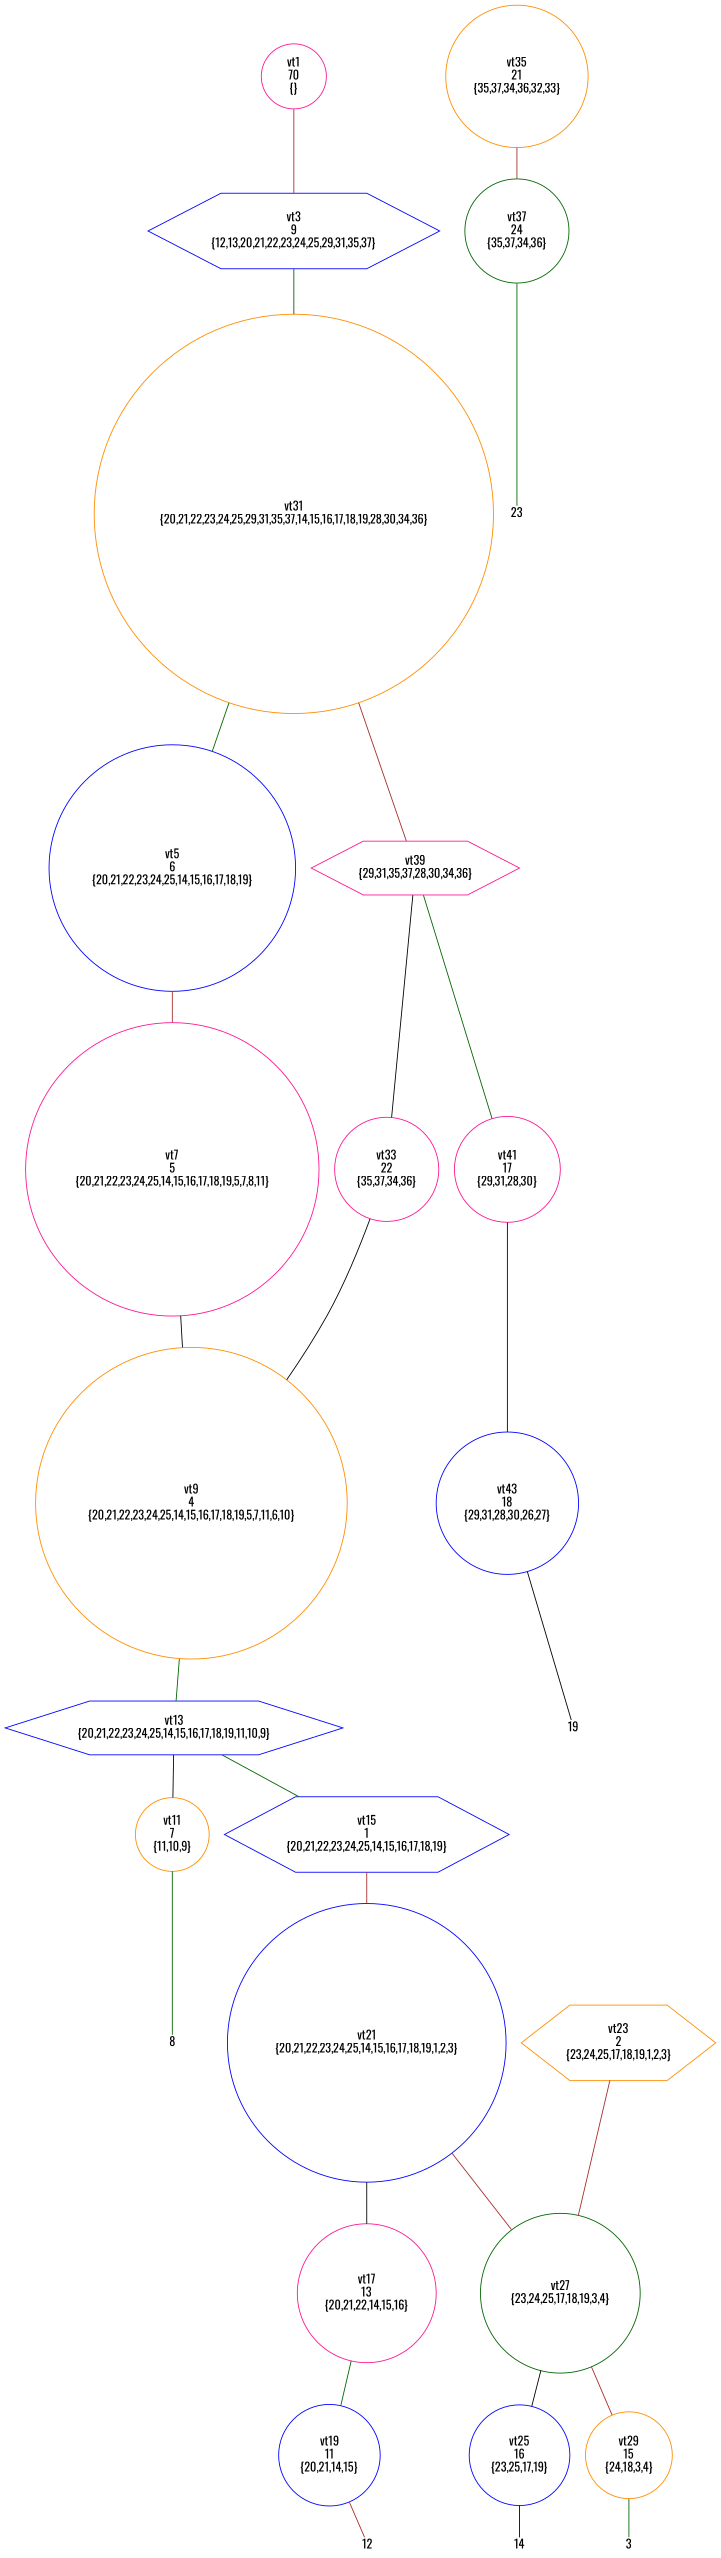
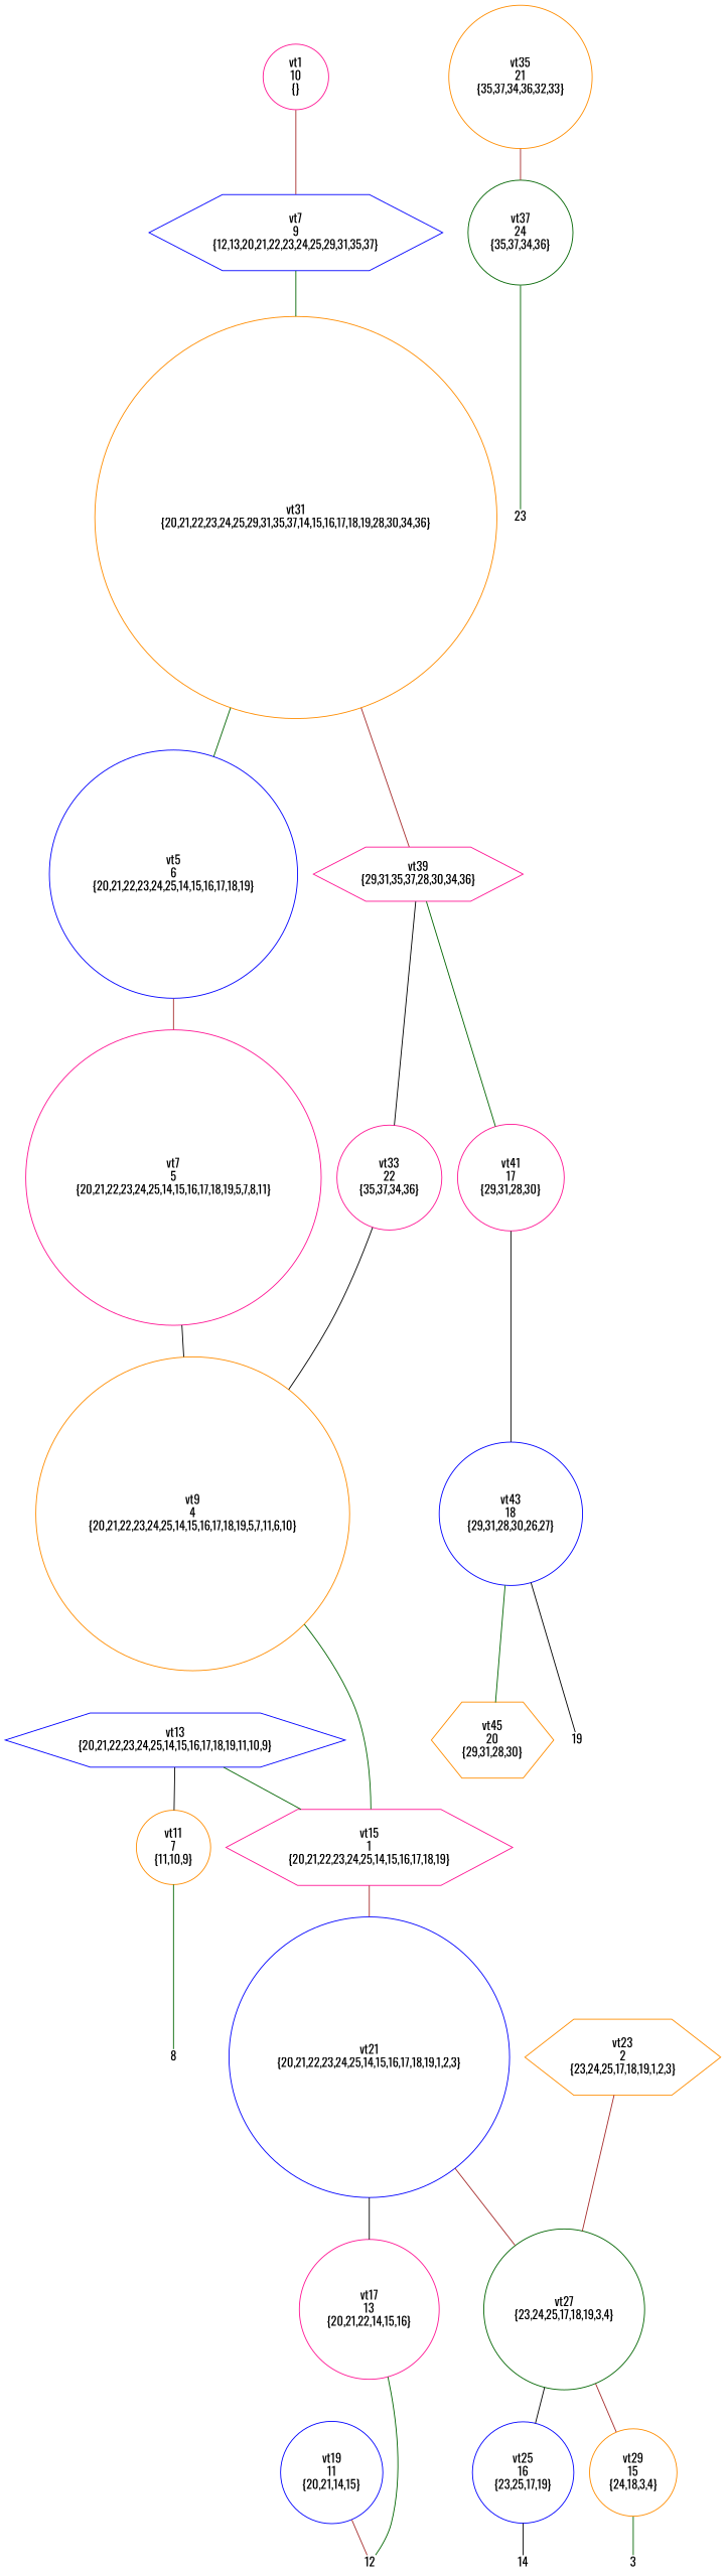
  digraph {
    fontname=Oswald
    node [color=darkorange fontname=Oswald shape=circle]
    edge [arrowhead=none color=darkgreen fontname=Oswald]
-   n1 [color=deeppink label="vt1\n70\n{}"]
-   n2 [color=blue label="vt3\n9\n{12,13,20,21,22,23,24,25,29,31,35,37}" shape=hexagon]
+   n1 [color=deeppink label="vt1\n10\n{}"]
+   n2 [color=blue label="vt7\n9\n{12,13,20,21,22,23,24,25,29,31,35,37}" shape=hexagon]
    n3 [label="vt31\n{20,21,22,23,24,25,29,31,35,37,14,15,16,17,18,19,28,30,34,36}"]
    n4 [color=blue label="vt5\n6\n{20,21,22,23,24,25,14,15,16,17,18,19}"]
    n5 [color=deeppink label="vt39\n{29,31,35,37,28,30,34,36}" shape=hexagon]
    n6 [color=deeppink label="vt7\n5\n{20,21,22,23,24,25,14,15,16,17,18,19,5,7,8,11}"]
    n7 [color=deeppink label="vt33\n22\n{35,37,34,36}"]
    n8 [color=deeppink label="vt41\n17\n{29,31,28,30}"]
    n9 [label="vt9\n4\n{20,21,22,23,24,25,14,15,16,17,18,19,5,7,11,6,10}"]
    n10 [color=blue label="vt13\n{20,21,22,23,24,25,14,15,16,17,18,19,11,10,9}" shape=hexagon]
    n11 [label="vt11\n7\n{11,10,9}"]
-   n12 [color=blue label="vt15\n1\n{20,21,22,23,24,25,14,15,16,17,18,19}" shape=hexagon]
+   n12 [color=deeppink label="vt15\n1\n{20,21,22,23,24,25,14,15,16,17,18,19}" shape=hexagon]
    n13 [fixedsize=true fontsize=14 height=.25 label=8 shape=plaintext width=.25]
    n14 [color=blue label="vt21\n{20,21,22,23,24,25,14,15,16,17,18,19,1,2,3}"]
    n15 [color=deeppink label="vt17\n13\n{20,21,22,14,15,16}"]
    n16 [color=darkgreen label="vt27\n{23,24,25,17,18,19,3,4}"]
    n17 [color=blue label="vt19\n11\n{20,21,14,15}"]
    n18 [label="vt23\n2\n{23,24,25,17,18,19,1,2,3}" shape=hexagon]
    n19 [fixedsize=true fontsize=14 height=.25 label=12 shape=plaintext width=.25]
    n20 [color=blue label="vt25\n16\n{23,25,17,19}"]
    n21 [label="vt29\n15\n{24,18,3,4}"]
    n22 [color=darkgreen fixedsize=true fontsize=14 height=.25 label=14 shape=plaintext width=.25]
    n23 [fixedsize=true fontsize=14 height=.25 label=3 shape=plaintext width=.25]
    n24 [color=blue label="vt43\n18\n{29,31,28,30,26,27}"]
    n25 [label="vt35\n21\n{35,37,34,36,32,33}"]
    n26 [color=darkgreen label="vt37\n24\n{35,37,34,36}"]
    n27 [fixedsize=true fontsize=14 height=.25 label=23 shape=plaintext width=.25]
+   n28 [label="vt45\n20\n{29,31,28,30}" shape=hexagon]
    n29 [color=deeppink fixedsize=true fontsize=14 height=.25 label=19 shape=plaintext width=.25]
    n1 -> n2 [color=brown]
    n2 -> n3
    n3 -> n4
    n3 -> n5 [color=brown]
    n4 -> n6 [color=brown]
    n5 -> n7 [color=black]
    n5 -> n8
    n6 -> n9 [color=black]
    n7 -> n9 [color=black]
    n8 -> n24 [color=black]
-   n9 -> n10
+   n9 -> n12
    n10 -> n11 [color=black]
    n10 -> n12
    n11 -> n13
    n12 -> n14 [color=brown]
    n14 -> n15 [color=black]
    n14 -> n16 [color=brown]
-   n15 -> n17
+   n15 -> n19
    n16 -> n20 [color=black]
    n16 -> n21 [color=brown]
    n17 -> n19 [color=brown]
    n18 -> n16 [color=brown]
    n20 -> n22 [color=black]
    n21 -> n23
+   n24 -> n28
    n24 -> n29 [color=black]
    n25 -> n26 [color=brown]
    n26 -> n27
  }
